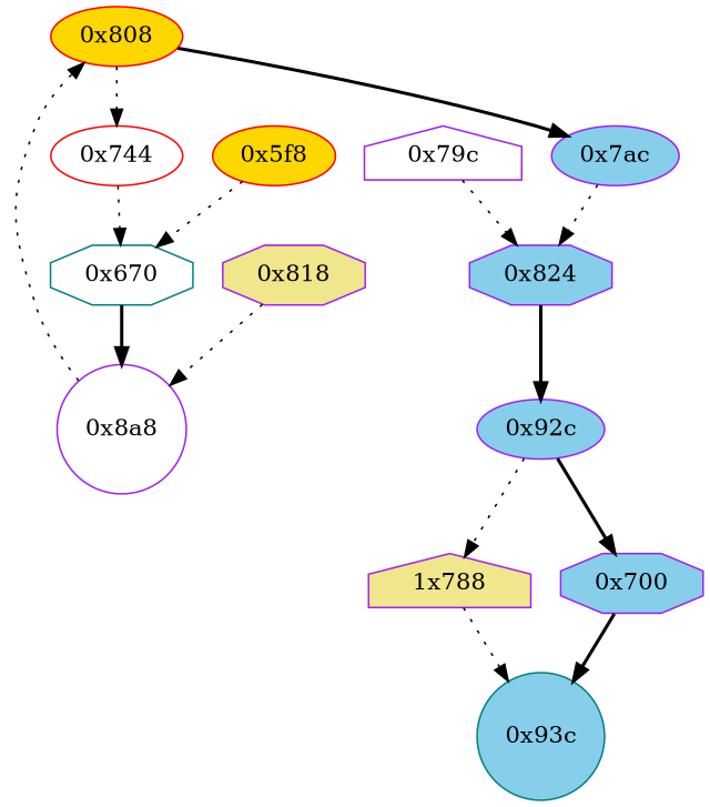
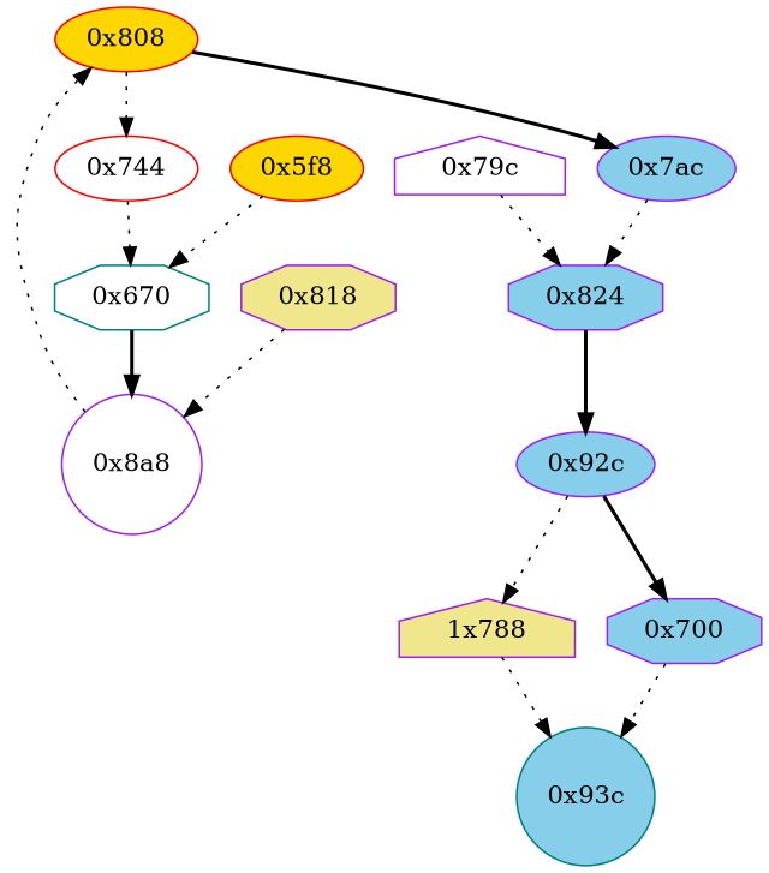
  strict digraph {
    node [color=purple fillcolor=skyblue opcode="[u'ldrb', u'ldr', u'ldr', u'b']" shape=ellipse style=filled]
    edge [style=dotted]
    n1 [fillcolor=khaki label="1x788" opcode="[u'ldr', u'ldr', u'mul', u'mov', u'b']" shape=house]
    "0x93c" [color=teal opcode="[u'ldr', u'add', u'bl', u'mov', u'sub', u'pop']" shape=circle]
    "0x7ac" [opcode="[u'ldr', u'mov', u'ldr', u'sub', u'mul', u'mvn', u'mov', u'eor', u'and', u'ldr', u'mov', u'ldr', u'cmp', u'mov', u'teq', u'mov', u'mov', u'cmp', u'mov', u'mov', u'cmp', u'mov', u'b']"]
    "0x824" [opcode="[u'ldr', u'ldr', u'cmp', u'mov', u'mov', u'strb', u'ldrb', u'str', u'ldr', u'ldr', u'ldr', u'sub', u'sub', u'add', u'mul', u'mvn', u'mvn', u'ldr', u'ldr', u'orr', u'mov', u'cmn', u'mov', u'cmp', u'mov', u'mov', u'mov', u'cmn', u'mov', u'mov', u'teq', u'mov', u'b']" shape=octagon]
    "0x92c"
    "0x700" [opcode="[u'ldr', u'ldr', u'ldr', u'sub', u'add', u'add', u'mov', u'b']" shape=octagon]
    "0x670" [color=teal fillcolor=white opcode="[u'ldr', u'mvn', u'str', u'str', u'ldr', u'sub', u'mul', u'mvn', u'orr', u'ldr', u'mov', u'cmn', u'mov', u'ldr', u'cmp', u'mov', u'mov', u'mov', u'cmn', u'mov', u'mov', u'teq', u'mov', u'b']" shape=octagon]
    "0x8a8" [fillcolor=white opcode="[u'ldr', u'mvn', u'ldrb', u'strb', u'ldrb', u'cmp', u'mov', u'strb', u'ldr', u'ldr', u'ldr', u'sub', u'sub', u'add', u'mul', u'mvn', u'ldr', u'orr', u'ldr', u'mov', u'cmn', u'mov', u'ldr', u'cmp', u'mov', u'mov', u'mov', u'cmn', u'mov', u'mov', u'teq', u'mov', u'b']" shape=circle]
    "0x808" [color=red fillcolor=gold]
    "0x744" [color=red fillcolor=white opcode="[u'ldrb', u'ldr', u'add', u'ldr', u'add', u'ldr', u'b']"]
    "0x818" [fillcolor=khaki opcode="[u'ldr', u'mov', u'b']" shape=octagon]
    "0x5f8" [color=red fillcolor=gold opcode="[u'push', u'add', u'sub', u'ldr', u'ldr', u'ldr', u'ldr', u'ldr', u'ldr', u'ldr', u'mov', u'str', u'b']"]
    "0x79c" [fillcolor=white opcode="[u'ldr', u'ldrb', u'mov', u'b']" shape=house]
    n1 -> "0x93c"
    "0x7ac" -> "0x824"
    "0x824" -> "0x92c" [style=bold]
    "0x92c" -> n1
    "0x92c" -> "0x700" [style=bold]
-   "0x700" -> "0x93c" [style=bold]
+   "0x700" -> "0x93c"
    "0x670" -> "0x8a8" [style=bold]
    "0x8a8" -> "0x808"
    "0x808" -> "0x7ac" [style=bold]
    "0x808" -> "0x744"
    "0x744" -> "0x670"
    "0x818" -> "0x8a8"
    "0x5f8" -> "0x670"
    "0x79c" -> "0x824"
  }
